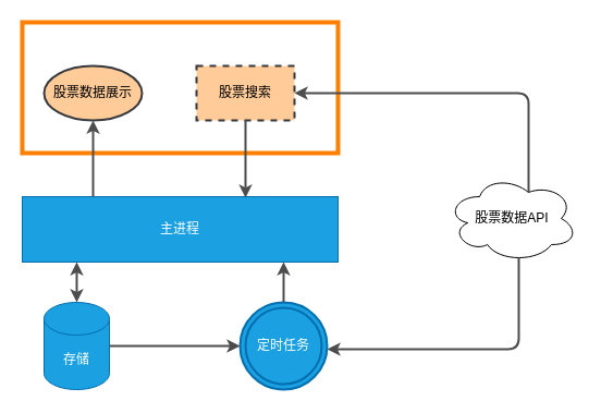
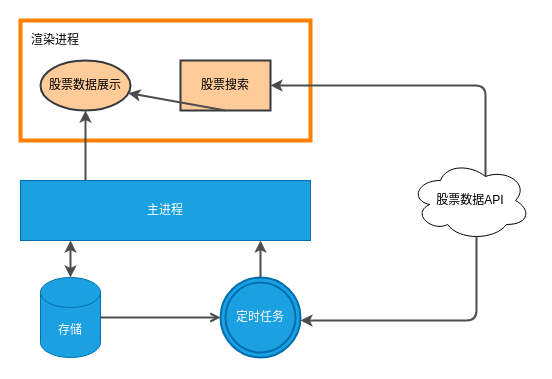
  <mxCell id="0" />
  <mxCell id="1" parent="0" />
  <mxCell id="2" value="主进程" style="rounded=0;whiteSpace=wrap;html=1;fillColor=#1ba1e2;strokeColor=#006EAF;fontColor=#ffffff;" vertex="1" parent="1"><mxGeometry x="20" y="180" width="290" height="60" as="geometry" /></mxCell>
  <mxCell id="3" value="存储" style="shape=cylinder3;whiteSpace=wrap;html=1;boundedLbl=1;backgroundOutline=1;size=15;fillColor=#1ba1e2;strokeColor=#006EAF;fontColor=#ffffff;" vertex="1" parent="1"><mxGeometry x="40" y="277" width="60" height="80" as="geometry" /></mxCell>
  <mxCell id="4" value="股票数据API" style="ellipse;shape=cloud;whiteSpace=wrap;html=1;" vertex="1" parent="1"><mxGeometry x="410" y="160" width="120" height="80" as="geometry" /></mxCell>
  <mxCell id="5" value="" style="rounded=0;whiteSpace=wrap;html=1;strokeWidth=4;fillColor=none;strokeColor=#FF8000;" vertex="1" parent="1"><mxGeometry x="20" y="20" width="290" height="120" as="geometry" /></mxCell>
+ <mxCell id="6" value="&lt;font color=&quot;#000000&quot;&gt;渲染进程&lt;/font&gt;" style="text;html=1;strokeColor=none;fillColor=none;align=center;verticalAlign=middle;whiteSpace=wrap;rounded=0;" vertex="1" parent="1"><mxGeometry x="20" y="30" width="70" height="20" as="geometry" /></mxCell>
  <mxCell id="7" value="&lt;font color=&quot;#000000&quot;&gt;股票数据展示&lt;/font&gt;" style="ellipse;whiteSpace=wrap;html=1;strokeColor=#36393d;strokeWidth=2;fillColor=#ffcc99;" vertex="1" parent="1"><mxGeometry x="40" y="60" width="90" height="50" as="geometry" /></mxCell>
- <mxCell id="8" value="&lt;font color=&quot;#000000&quot;&gt;股票搜索&lt;/font&gt;" style="rounded=0;whiteSpace=wrap;html=1;strokeColor=#36393d;strokeWidth=2;fillColor=#ffcc99;dashed=1;" vertex="1" parent="1"><mxGeometry x="180" y="60" width="90" height="50" as="geometry" /></mxCell>
+ <mxCell id="8" value="&lt;font color=&quot;#000000&quot;&gt;股票搜索&lt;/font&gt;" style="rounded=0;whiteSpace=wrap;html=1;strokeColor=#36393d;strokeWidth=2;fillColor=#ffcc99;" vertex="1" parent="1"><mxGeometry x="180" y="60" width="90" height="50" as="geometry" /></mxCell>
  <mxCell id="9" value="定时任务" style="ellipse;shape=doubleEllipse;whiteSpace=wrap;html=1;aspect=fixed;strokeWidth=2;fillColor=#1ba1e2;strokeColor=#006EAF;fontColor=#ffffff;" vertex="1" parent="1"><mxGeometry x="220" y="277" width="80" height="80" as="geometry" /></mxCell>
  <mxCell id="10" value="" style="endArrow=classic;html=1;entryX=0.5;entryY=1;entryDx=0;entryDy=0;strokeWidth=2;strokeColor=#4D4D4D;" edge="1" parent="1" target="7"><mxGeometry width="50" height="50" relative="1" as="geometry"><mxPoint x="85" y="180" as="sourcePoint" /><mxPoint x="280" y="170" as="targetPoint" /></mxGeometry></mxCell>
- <mxCell id="11" value="" style="endArrow=classic;html=1;entryX=0.707;entryY=0.017;entryDx=0;entryDy=0;strokeWidth=2;exitX=0.5;exitY=1;exitDx=0;exitDy=0;entryPerimeter=0;strokeColor=#4D4D4D;" edge="1" parent="1" source="8" target="2"><mxGeometry width="50" height="50" relative="1" as="geometry"><mxPoint x="95" y="190" as="sourcePoint" /><mxPoint x="95" y="120" as="targetPoint" /></mxGeometry></mxCell>
+ <mxCell id="11" value="" style="endArrow=classic;html=1;strokeWidth=2;exitX=0.5;exitY=1;exitDx=0;exitDy=0;strokeColor=#4D4D4D;" edge="1" parent="1" source="8" target="7"><mxGeometry width="50" height="50" relative="1" as="geometry"><mxPoint x="95" y="190" as="sourcePoint" /><mxPoint x="95" y="120" as="targetPoint" /></mxGeometry></mxCell>
  <mxCell id="12" value="" style="endArrow=classic;startArrow=classic;html=1;strokeWidth=2;exitX=0.5;exitY=0;exitDx=0;exitDy=0;exitPerimeter=0;strokeColor=#4D4D4D;" edge="1" parent="1" source="3"><mxGeometry width="50" height="50" relative="1" as="geometry"><mxPoint x="40" y="290" as="sourcePoint" /><mxPoint x="70" y="240" as="targetPoint" /></mxGeometry></mxCell>
- <mxCell id="13" value="" style="endArrow=classic;html=1;strokeWidth=2;exitX=1;exitY=0.5;exitDx=0;exitDy=0;exitPerimeter=0;entryX=0;entryY=0.5;entryDx=0;entryDy=0;strokeColor=#4D4D4D;" edge="1" parent="1" source="3" target="9"><mxGeometry width="50" height="50" relative="1" as="geometry"><mxPoint x="210" y="217" as="sourcePoint" /><mxPoint x="260" y="167" as="targetPoint" /></mxGeometry></mxCell>
+ <mxCell id="13" value="" style="endArrow=open;html=1;strokeWidth=2;exitX=1;exitY=0.5;exitDx=0;exitDy=0;exitPerimeter=0;entryX=0;entryY=0.5;entryDx=0;entryDy=0;strokeColor=#4D4D4D;" edge="1" parent="1" source="3" target="9"><mxGeometry width="50" height="50" relative="1" as="geometry"><mxPoint x="210" y="217" as="sourcePoint" /><mxPoint x="260" y="167" as="targetPoint" /></mxGeometry></mxCell>
  <mxCell id="14" value="" style="edgeStyle=elbowEdgeStyle;elbow=vertical;endArrow=classic;html=1;strokeWidth=2;entryX=1;entryY=0.5;entryDx=0;entryDy=0;exitX=0.625;exitY=0.2;exitDx=0;exitDy=0;exitPerimeter=0;strokeColor=#4D4D4D;" edge="1" parent="1" target="8"><mxGeometry width="50" height="50" relative="1" as="geometry"><mxPoint x="485" y="176" as="sourcePoint" /><mxPoint x="480" y="80" as="targetPoint" /><Array as="points"><mxPoint x="470" y="85" /></Array></mxGeometry></mxCell>
  <mxCell id="15" value="" style="edgeStyle=elbowEdgeStyle;elbow=vertical;endArrow=classic;html=1;strokeWidth=2;exitX=0.55;exitY=0.95;exitDx=0;exitDy=0;exitPerimeter=0;strokeColor=#4D4D4D;entryX=1;entryY=0.538;entryDx=0;entryDy=0;entryPerimeter=0;" edge="1" parent="1" target="9"><mxGeometry width="50" height="50" relative="1" as="geometry"><mxPoint x="476" y="236" as="sourcePoint" /><mxPoint x="310" y="320" as="targetPoint" /><Array as="points"><mxPoint x="440" y="320" /></Array></mxGeometry></mxCell>
  <mxCell id="16" value="" style="endArrow=classic;html=1;strokeWidth=2;exitX=0.5;exitY=0;exitDx=0;exitDy=0;strokeColor=#4D4D4D;" edge="1" parent="1" source="9"><mxGeometry width="50" height="50" relative="1" as="geometry"><mxPoint x="230" y="227" as="sourcePoint" /><mxPoint x="260" y="240" as="targetPoint" /></mxGeometry></mxCell>
